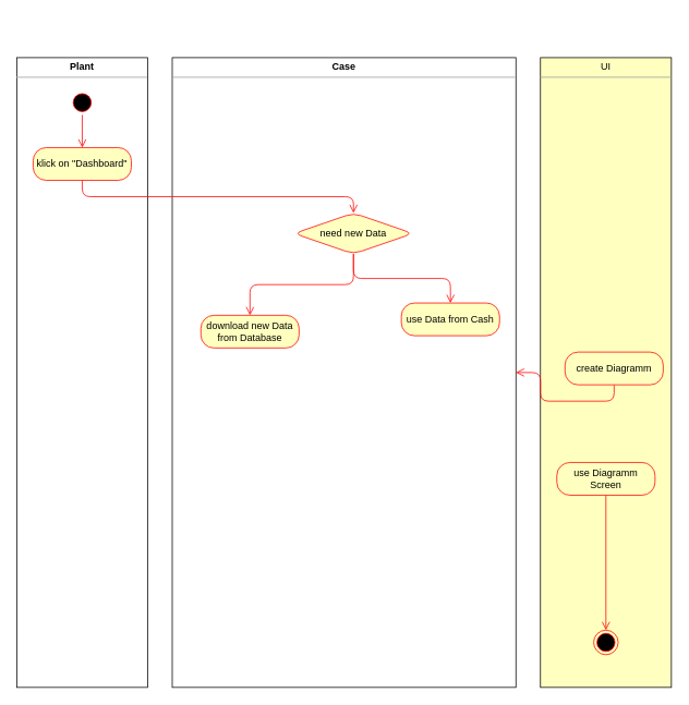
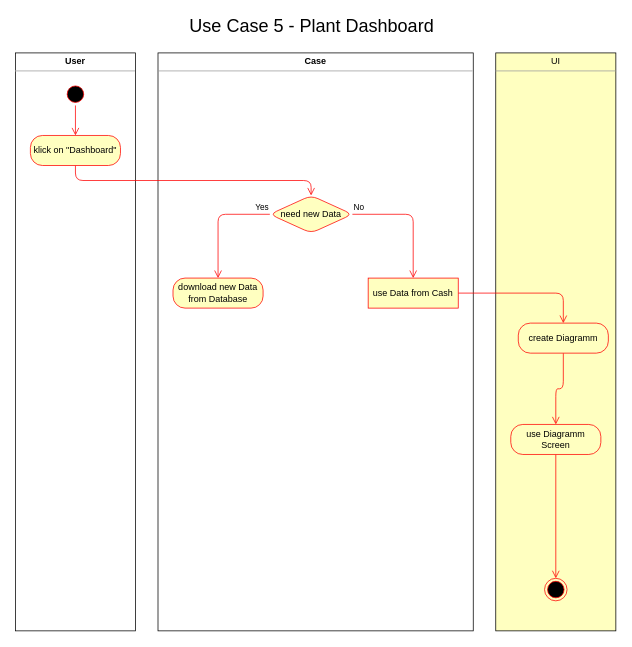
  <mxCell id="0" />
  <mxCell id="1" parent="0" />
- <mxCell id="2" value="&lt;p style=&quot;margin: 4px 0px 0px&quot; align=&quot;center&quot;&gt;&lt;b&gt;Plant&lt;/b&gt;&lt;/p&gt;&lt;hr size=&quot;1&quot; align=&quot;center&quot;&gt;&lt;div style=&quot;height: 2px&quot; align=&quot;center&quot;&gt;&lt;/div&gt;" style="verticalAlign=top;align=center;overflow=fill;fontSize=12;fontFamily=Helvetica;html=1;" parent="1" vertex="1"><mxGeometry x="20" y="70" width="160" height="770" as="geometry" /></mxCell>
+ <mxCell id="2" value="&lt;p style=&quot;margin: 4px 0px 0px&quot; align=&quot;center&quot;&gt;&lt;b&gt;User&lt;/b&gt;&lt;/p&gt;&lt;hr size=&quot;1&quot; align=&quot;center&quot;&gt;&lt;div style=&quot;height: 2px&quot; align=&quot;center&quot;&gt;&lt;/div&gt;" style="verticalAlign=top;align=center;overflow=fill;fontSize=12;fontFamily=Helvetica;html=1;" parent="1" vertex="1"><mxGeometry x="20" y="70" width="160" height="770" as="geometry" /></mxCell>
  <mxCell id="3" value="&lt;p style=&quot;margin: 4px 0px 0px&quot; align=&quot;center&quot;&gt;UI&lt;br&gt;&lt;/p&gt;&lt;hr size=&quot;1&quot; align=&quot;center&quot;&gt;&lt;div style=&quot;height: 2px&quot; align=&quot;center&quot;&gt;&lt;/div&gt;" style="verticalAlign=top;align=center;overflow=fill;fontSize=12;fontFamily=Helvetica;html=1;fillColor=#ffffc0;" parent="1" vertex="1"><mxGeometry x="660" y="70" width="160" height="770" as="geometry" /></mxCell>
  <mxCell id="4" value="&lt;p style=&quot;margin: 4px 0px 0px&quot; align=&quot;center&quot;&gt;&lt;b&gt;Case&lt;br&gt;&lt;/b&gt;&lt;/p&gt;&lt;hr size=&quot;1&quot; align=&quot;center&quot;&gt;&lt;div style=&quot;height: 2px&quot; align=&quot;center&quot;&gt;&lt;/div&gt;" style="verticalAlign=top;align=center;overflow=fill;fontSize=12;fontFamily=Helvetica;html=1;" parent="1" vertex="1"><mxGeometry x="210" y="70" width="420" height="770" as="geometry" /></mxCell>
  <mxCell id="5" value="" style="ellipse;html=1;shape=startState;fillColor=#000000;strokeColor=#ff0000;" parent="1" vertex="1"><mxGeometry x="85" y="110" width="30" height="30" as="geometry" /></mxCell>
  <mxCell id="6" value="" style="edgeStyle=orthogonalEdgeStyle;html=1;verticalAlign=bottom;endArrow=open;endSize=8;strokeColor=#ff0000;" parent="1" edge="1"><mxGeometry relative="1" as="geometry"><mxPoint x="699.97" y="500" as="targetPoint" /><mxPoint x="699.97" y="500" as="sourcePoint" /><Array as="points"><mxPoint x="699.97" y="500" /></Array></mxGeometry></mxCell>
  <mxCell id="7" value="" style="edgeStyle=orthogonalEdgeStyle;html=1;verticalAlign=bottom;endArrow=open;endSize=8;strokeColor=#ff0000;" parent="1" edge="1"><mxGeometry relative="1" as="geometry"><mxPoint x="140" y="690" as="targetPoint" /><mxPoint x="140" y="690" as="sourcePoint" /></mxGeometry></mxCell>
  <mxCell id="8" value="" style="ellipse;html=1;shape=endState;fillColor=#000000;strokeColor=#ff0000;" parent="1" vertex="1"><mxGeometry x="725" y="770" width="30" height="30" as="geometry" /></mxCell>
  <mxCell id="9" style="edgeStyle=orthogonalEdgeStyle;orthogonalLoop=1;jettySize=auto;html=1;endArrow=open;endSize=8;strokeColor=#ff0000;exitX=0.5;exitY=1;exitDx=0;exitDy=0;entryX=0.5;entryY=0;entryDx=0;entryDy=0;" edge="1" parent="1" source="10" target="22"><mxGeometry relative="1" as="geometry" /></mxCell>
  <mxCell id="10" value="klick on &quot;Dashboard&quot;" style="rounded=1;whiteSpace=wrap;html=1;arcSize=40;fontColor=#000000;fillColor=#ffffc0;strokeColor=#ff0000;" parent="1" vertex="1"><mxGeometry x="40" y="180" width="120" height="40" as="geometry" /></mxCell>
- <mxCell id="12" style="edgeStyle=orthogonalEdgeStyle;orthogonalLoop=1;jettySize=auto;html=1;endArrow=open;endSize=8;strokeColor=#ff0000;exitX=0.5;exitY=1;exitDx=0;exitDy=0;" edge="1" parent="1" source="17" target="4"><mxGeometry relative="1" as="geometry" /></mxCell>
- <mxCell id="13" value="download new Data from Database" style="rounded=1;whiteSpace=wrap;html=1;arcSize=40;fontColor=#000000;fillColor=#ffffc0;strokeColor=#ff0000;" parent="1" vertex="1"><mxGeometry x="245" y="385" width="120" height="40" as="geometry" /></mxCell>
+ <mxCell id="11" value="Use Case 5 - Plant Dashboard" style="text;html=1;strokeColor=none;fillColor=none;align=center;verticalAlign=middle;whiteSpace=wrap;rounded=0;fontSize=24;" parent="1" vertex="1"><mxGeometry x="20" y="20" width="790" height="30" as="geometry" /></mxCell>
+ <mxCell id="12" style="edgeStyle=orthogonalEdgeStyle;orthogonalLoop=1;jettySize=auto;html=1;endArrow=open;endSize=8;strokeColor=#ff0000;exitX=0.5;exitY=1;exitDx=0;exitDy=0;" edge="1" parent="1" source="17" target="16"><mxGeometry relative="1" as="geometry" /></mxCell>
+ <mxCell id="13" value="download new Data from Database" style="rounded=1;whiteSpace=wrap;html=1;arcSize=40;fontColor=#000000;fillColor=#ffffc0;strokeColor=#ff0000;" parent="1" vertex="1"><mxGeometry x="230" y="370" width="120" height="40" as="geometry" /></mxCell>
  <mxCell id="14" value="" style="edgeStyle=orthogonalEdgeStyle;html=1;verticalAlign=bottom;endArrow=open;endSize=8;strokeColor=#ff0000;entryX=0.5;entryY=0;entryDx=0;entryDy=0;exitX=0.5;exitY=1;exitDx=0;exitDy=0;" parent="1" source="5" target="10" edge="1"><mxGeometry relative="1" as="geometry"><mxPoint x="419.5" y="350" as="targetPoint" /><mxPoint x="419.5" y="150" as="sourcePoint" /></mxGeometry></mxCell>
  <mxCell id="15" value="" style="edgeStyle=orthogonalEdgeStyle;orthogonalLoop=1;jettySize=auto;html=1;endArrow=open;endSize=8;strokeColor=#ff0000;" edge="1" parent="1" source="16" target="8"><mxGeometry relative="1" as="geometry" /></mxCell>
  <mxCell id="16" value="use Diagramm Screen" style="rounded=1;whiteSpace=wrap;html=1;arcSize=40;fontColor=#000000;fillColor=#ffffc0;strokeColor=#ff0000;" vertex="1" parent="1"><mxGeometry x="680" y="565" width="120" height="40" as="geometry" /></mxCell>
  <mxCell id="17" value="create Diagramm" style="rounded=1;whiteSpace=wrap;html=1;arcSize=40;fontColor=#000000;fillColor=#ffffc0;strokeColor=#ff0000;" parent="1" vertex="1"><mxGeometry x="690" y="430" width="120" height="40" as="geometry" /></mxCell>
- <mxCell id="19" value="use Data from Cash" style="rounded=1;whiteSpace=wrap;html=1;arcSize=40;fontColor=#000000;fillColor=#ffffc0;strokeColor=#ff0000;" vertex="1" parent="1"><mxGeometry x="490" y="370" width="120" height="40" as="geometry" /></mxCell>
+ <mxCell id="18" style="edgeStyle=orthogonalEdgeStyle;orthogonalLoop=1;jettySize=auto;html=1;endArrow=open;endSize=8;strokeColor=#ff0000;align=left;" edge="1" parent="1" source="19" target="17"><mxGeometry relative="1" as="geometry" /></mxCell>
+ <mxCell id="19" value="use Data from Cash" style="whiteSpace=wrap;html=1;arcSize=40;fontColor=#000000;fillColor=#ffffc0;strokeColor=#ff0000;rounded=0;" vertex="1" parent="1"><mxGeometry x="490" y="370" width="120" height="40" as="geometry" /></mxCell>
  <mxCell id="20" value="No" style="edgeStyle=orthogonalEdgeStyle;orthogonalLoop=1;jettySize=auto;html=1;endArrow=open;endSize=8;strokeColor=#ff0000;verticalAlign=bottom;align=left;" edge="1" parent="1" source="22" target="19"><mxGeometry x="-1" relative="1" as="geometry"><mxPoint as="offset" /></mxGeometry></mxCell>
  <mxCell id="21" value="Yes" style="edgeStyle=orthogonalEdgeStyle;orthogonalLoop=1;jettySize=auto;html=1;endArrow=open;endSize=8;strokeColor=#ff0000;align=right;verticalAlign=bottom;" edge="1" parent="1" source="22" target="13"><mxGeometry x="-1" relative="1" as="geometry"><mxPoint as="offset" /></mxGeometry></mxCell>
- <mxCell id="22" value="need new Data" style="rhombus;whiteSpace=wrap;html=1;rounded=1;strokeColor=#ff0000;fillColor=#ffffc0;" vertex="1" parent="1"><mxGeometry x="359" y="260" width="145" height="50" as="geometry" /></mxCell>
+ <mxCell id="22" value="need new Data" style="rhombus;whiteSpace=wrap;html=1;rounded=1;strokeColor=#ff0000;fillColor=#ffffc0;" vertex="1" parent="1"><mxGeometry x="359" y="260" width="110" height="50" as="geometry" /></mxCell>
